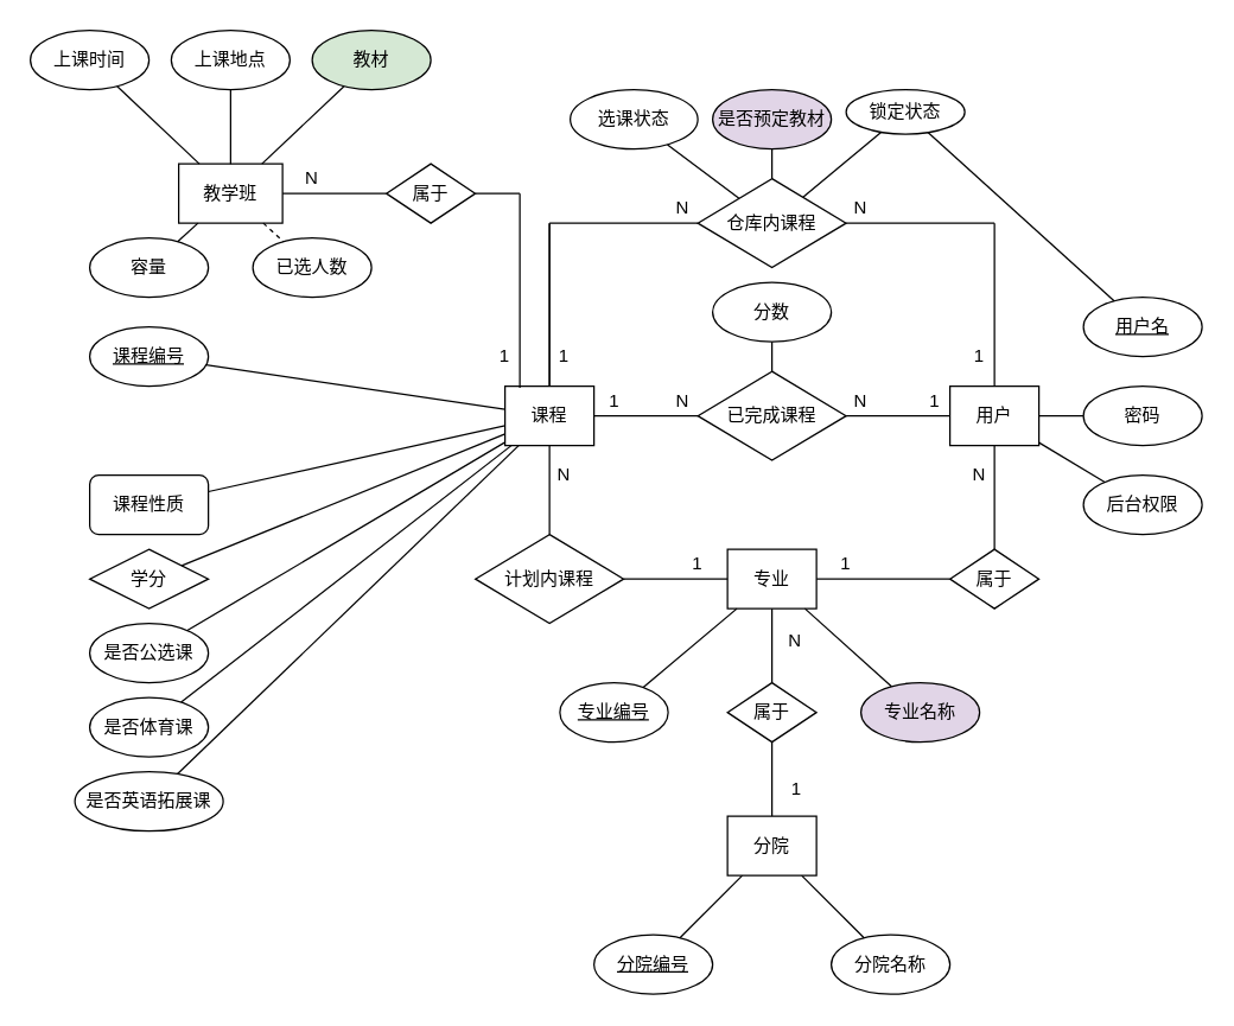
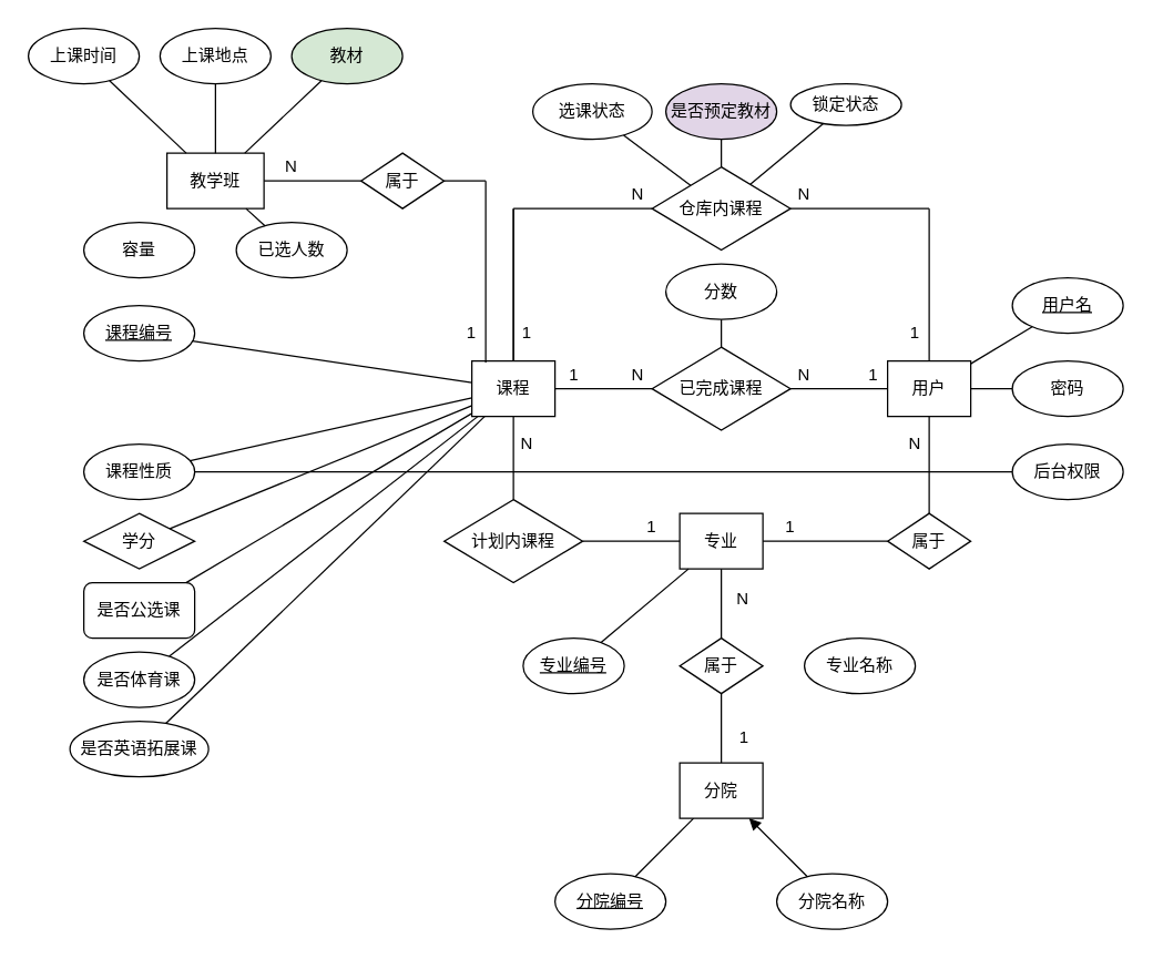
  <mxCell id="0" />
  <mxCell id="1" parent="0" />
  <mxCell id="2" value="用户" style="rounded=0;whiteSpace=wrap;html=1;" vertex="1" parent="1"><mxGeometry x="640" y="260" width="60" height="40" as="geometry" /></mxCell>
  <mxCell id="3" value="课程" style="rounded=0;whiteSpace=wrap;html=1;" vertex="1" parent="1"><mxGeometry x="340" y="260" width="60" height="40" as="geometry" /></mxCell>
  <mxCell id="4" value="教学班" style="rounded=0;whiteSpace=wrap;html=1;" vertex="1" parent="1"><mxGeometry x="120" y="110" width="70" height="40" as="geometry" /></mxCell>
  <mxCell id="5" value="仓库内课程" style="rhombus;whiteSpace=wrap;html=1;" vertex="1" parent="1"><mxGeometry x="470" y="120" width="100" height="60" as="geometry" /></mxCell>
  <mxCell id="6" value="属于" style="rhombus;whiteSpace=wrap;html=1;" vertex="1" parent="1"><mxGeometry x="490" y="460" width="60" height="40" as="geometry" /></mxCell>
  <mxCell id="7" value="属于" style="rhombus;whiteSpace=wrap;html=1;" vertex="1" parent="1"><mxGeometry x="260" y="110" width="60" height="40" as="geometry" /></mxCell>
  <mxCell id="8" value="属于" style="rhombus;whiteSpace=wrap;html=1;" vertex="1" parent="1"><mxGeometry x="640" y="370" width="60" height="40" as="geometry" /></mxCell>
- <mxCell id="9" value="专业名称" style="ellipse;whiteSpace=wrap;html=1;fillColor=#e1d5e7;" vertex="1" parent="1"><mxGeometry x="580" y="460" width="80" height="40" as="geometry" /></mxCell>
+ <mxCell id="9" value="专业名称" style="ellipse;whiteSpace=wrap;html=1;" vertex="1" parent="1"><mxGeometry x="580" y="460" width="80" height="40" as="geometry" /></mxCell>
  <mxCell id="10" value="已完成课程" style="shape=rhombus;perimeter=rhombusPerimeter;whiteSpace=wrap;html=1;align=center;" vertex="1" parent="1"><mxGeometry x="470" y="250" width="100" height="60" as="geometry" /></mxCell>
  <mxCell id="11" value="计划内课程" style="shape=rhombus;perimeter=rhombusPerimeter;whiteSpace=wrap;html=1;align=center;" vertex="1" parent="1"><mxGeometry x="320" y="360" width="100" height="60" as="geometry" /></mxCell>
  <mxCell id="12" value="专业编号" style="ellipse;whiteSpace=wrap;html=1;align=center;fontStyle=4;" vertex="1" parent="1"><mxGeometry x="377" y="460" width="73" height="40" as="geometry" /></mxCell>
  <mxCell id="13" value="专业" style="whiteSpace=wrap;html=1;align=center;" vertex="1" parent="1"><mxGeometry x="490" y="370" width="60" height="40" as="geometry" /></mxCell>
  <mxCell id="14" value="" style="endArrow=none;html=1;rounded=0;entryX=0.5;entryY=0;entryDx=0;entryDy=0;" edge="1" parent="1" source="6" target="24"><mxGeometry relative="1" as="geometry"><mxPoint x="370" y="370" as="sourcePoint" /><mxPoint x="520" y="540" as="targetPoint" /></mxGeometry></mxCell>
  <mxCell id="15" value="1" style="resizable=0;html=1;align=right;verticalAlign=bottom;" connectable="0" vertex="1" parent="14"><mxGeometry x="1" relative="1" as="geometry"><mxPoint x="20" y="-10" as="offset" /></mxGeometry></mxCell>
  <mxCell id="16" value="" style="endArrow=none;html=1;rounded=0;" edge="1" parent="1" source="6" target="13"><mxGeometry relative="1" as="geometry"><mxPoint x="370" y="370" as="sourcePoint" /><mxPoint x="530" y="410" as="targetPoint" /></mxGeometry></mxCell>
  <mxCell id="17" value="N" style="resizable=0;html=1;align=right;verticalAlign=bottom;" connectable="0" vertex="1" parent="16"><mxGeometry x="1" relative="1" as="geometry"><mxPoint x="20" y="30" as="offset" /></mxGeometry></mxCell>
  <mxCell id="18" value="" style="endArrow=none;html=1;rounded=0;" edge="1" parent="1" source="12" target="13"><mxGeometry relative="1" as="geometry"><mxPoint x="370" y="370" as="sourcePoint" /><mxPoint x="530" y="370" as="targetPoint" /></mxGeometry></mxCell>
- <mxCell id="19" value="" style="endArrow=none;html=1;rounded=0;" edge="1" parent="1" source="13" target="9"><mxGeometry relative="1" as="geometry"><mxPoint x="370" y="370" as="sourcePoint" /><mxPoint x="530" y="370" as="targetPoint" /></mxGeometry></mxCell>
  <mxCell id="20" value="分院编号" style="ellipse;whiteSpace=wrap;html=1;align=center;fontStyle=4;" vertex="1" parent="1"><mxGeometry x="400" y="630" width="80" height="40" as="geometry" /></mxCell>
  <mxCell id="21" value="分院名称" style="ellipse;whiteSpace=wrap;html=1;align=center;" vertex="1" parent="1"><mxGeometry x="560" y="630" width="80" height="40" as="geometry" /></mxCell>
- <mxCell id="22" value="" style="endArrow=none;html=1;rounded=0;" edge="1" parent="1" source="21" target="24"><mxGeometry relative="1" as="geometry"><mxPoint x="370" y="450" as="sourcePoint" /><mxPoint x="550" y="585" as="targetPoint" /></mxGeometry></mxCell>
+ <mxCell id="22" value="" style="endArrow=block;html=1;rounded=0;" edge="1" parent="1" source="21" target="24"><mxGeometry relative="1" as="geometry"><mxPoint x="370" y="450" as="sourcePoint" /><mxPoint x="550" y="585" as="targetPoint" /></mxGeometry></mxCell>
  <mxCell id="23" value="" style="endArrow=none;html=1;rounded=0;" edge="1" parent="1" source="20" target="24"><mxGeometry relative="1" as="geometry"><mxPoint x="370" y="450" as="sourcePoint" /><mxPoint x="490" y="600" as="targetPoint" /></mxGeometry></mxCell>
  <mxCell id="24" value="分院" style="whiteSpace=wrap;html=1;align=center;" vertex="1" parent="1"><mxGeometry x="490" y="550" width="60" height="40" as="geometry" /></mxCell>
  <mxCell id="25" value="" style="endArrow=none;html=1;rounded=0;" edge="1" parent="1" source="11" target="13"><mxGeometry relative="1" as="geometry"><mxPoint x="370" y="370" as="sourcePoint" /><mxPoint x="520" y="320" as="targetPoint" /></mxGeometry></mxCell>
  <mxCell id="26" value="" style="endArrow=none;html=1;rounded=0;" edge="1" parent="1" source="11" target="3"><mxGeometry relative="1" as="geometry"><mxPoint x="370" y="410" as="sourcePoint" /><mxPoint x="530" y="410" as="targetPoint" /></mxGeometry></mxCell>
  <mxCell id="27" value="" style="endArrow=none;html=1;rounded=0;" edge="1" parent="1" source="8" target="13"><mxGeometry relative="1" as="geometry"><mxPoint x="370" y="360" as="sourcePoint" /><mxPoint x="530" y="360" as="targetPoint" /></mxGeometry></mxCell>
  <mxCell id="28" value="" style="endArrow=none;html=1;rounded=0;" edge="1" parent="1" source="8" target="2"><mxGeometry relative="1" as="geometry"><mxPoint x="600" y="370" as="sourcePoint" /><mxPoint x="530" y="410" as="targetPoint" /></mxGeometry></mxCell>
  <mxCell id="29" value="" style="endArrow=none;html=1;rounded=0;" edge="1" parent="1" source="3" target="10"><mxGeometry relative="1" as="geometry"><mxPoint x="430" y="330" as="sourcePoint" /><mxPoint x="590" y="330" as="targetPoint" /></mxGeometry></mxCell>
  <mxCell id="30" value="" style="endArrow=none;html=1;rounded=0;" edge="1" parent="1" source="10" target="2"><mxGeometry relative="1" as="geometry"><mxPoint x="370" y="250" as="sourcePoint" /><mxPoint x="640" y="230" as="targetPoint" /></mxGeometry></mxCell>
  <mxCell id="31" value="分数" style="ellipse;whiteSpace=wrap;html=1;align=center;" vertex="1" parent="1"><mxGeometry x="480" y="190" width="80" height="40" as="geometry" /></mxCell>
  <mxCell id="32" value="" style="endArrow=none;html=1;rounded=0;" edge="1" parent="1" source="10" target="31"><mxGeometry relative="1" as="geometry"><mxPoint x="370" y="330" as="sourcePoint" /><mxPoint x="530" y="330" as="targetPoint" /></mxGeometry></mxCell>
  <mxCell id="33" value="锁定状态" style="ellipse;whiteSpace=wrap;html=1;align=center;" vertex="1" parent="1"><mxGeometry x="570" y="60" width="80" height="30" as="geometry" /></mxCell>
  <mxCell id="34" value="选课状态" style="ellipse;whiteSpace=wrap;html=1;align=center;" vertex="1" parent="1"><mxGeometry x="384" y="60" width="86" height="40" as="geometry" /></mxCell>
  <mxCell id="35" value="" style="endArrow=none;html=1;rounded=0;" edge="1" parent="1" source="3"><mxGeometry relative="1" as="geometry"><mxPoint x="370" y="330" as="sourcePoint" /><mxPoint x="370" y="150" as="targetPoint" /></mxGeometry></mxCell>
  <mxCell id="36" value="" style="endArrow=none;html=1;rounded=0;" edge="1" parent="1" source="3"><mxGeometry relative="1" as="geometry"><mxPoint x="370" y="260" as="sourcePoint" /><mxPoint x="370" y="150" as="targetPoint" /></mxGeometry></mxCell>
  <mxCell id="37" value="" style="endArrow=none;html=1;rounded=0;" edge="1" parent="1" target="5"><mxGeometry relative="1" as="geometry"><mxPoint x="370" y="150" as="sourcePoint" /><mxPoint x="530" y="330" as="targetPoint" /></mxGeometry></mxCell>
  <mxCell id="38" value="1" style="text;html=1;strokeColor=none;fillColor=none;align=center;verticalAlign=middle;whiteSpace=wrap;rounded=0;" vertex="1" parent="1"><mxGeometry x="360" y="230" width="40" height="20" as="geometry" /></mxCell>
  <mxCell id="39" value="" style="endArrow=none;html=1;rounded=0;" edge="1" parent="1" source="5"><mxGeometry relative="1" as="geometry"><mxPoint x="370" y="330" as="sourcePoint" /><mxPoint x="670" y="150" as="targetPoint" /></mxGeometry></mxCell>
  <mxCell id="40" value="" style="endArrow=none;html=1;rounded=0;" edge="1" parent="1" source="2"><mxGeometry relative="1" as="geometry"><mxPoint x="370" y="330" as="sourcePoint" /><mxPoint x="670" y="150" as="targetPoint" /></mxGeometry></mxCell>
  <mxCell id="41" value="1" style="text;html=1;strokeColor=none;fillColor=none;align=center;verticalAlign=middle;whiteSpace=wrap;rounded=0;" vertex="1" parent="1"><mxGeometry x="640" y="230" width="40" height="20" as="geometry" /></mxCell>
  <mxCell id="42" value="N" style="text;html=1;strokeColor=none;fillColor=none;align=center;verticalAlign=middle;whiteSpace=wrap;rounded=0;" vertex="1" parent="1"><mxGeometry x="640" y="310" width="40" height="20" as="geometry" /></mxCell>
  <mxCell id="43" value="N" style="text;html=1;strokeColor=none;fillColor=none;align=center;verticalAlign=middle;whiteSpace=wrap;rounded=0;" vertex="1" parent="1"><mxGeometry x="360" y="310" width="40" height="20" as="geometry" /></mxCell>
  <mxCell id="44" value="1" style="text;html=1;strokeColor=none;fillColor=none;align=center;verticalAlign=middle;whiteSpace=wrap;rounded=0;" vertex="1" parent="1"><mxGeometry x="450" y="370" width="40" height="20" as="geometry" /></mxCell>
  <mxCell id="45" value="1" style="text;html=1;strokeColor=none;fillColor=none;align=center;verticalAlign=middle;whiteSpace=wrap;rounded=0;" vertex="1" parent="1"><mxGeometry x="550" y="370" width="40" height="20" as="geometry" /></mxCell>
  <mxCell id="46" value="1" style="text;html=1;strokeColor=none;fillColor=none;align=center;verticalAlign=middle;whiteSpace=wrap;rounded=0;" vertex="1" parent="1"><mxGeometry x="394" y="260" width="40" height="20" as="geometry" /></mxCell>
  <mxCell id="47" value="N" style="text;html=1;strokeColor=none;fillColor=none;align=center;verticalAlign=middle;whiteSpace=wrap;rounded=0;" vertex="1" parent="1"><mxGeometry x="560" y="260" width="40" height="20" as="geometry" /></mxCell>
  <mxCell id="48" value="N" style="text;html=1;strokeColor=none;fillColor=none;align=center;verticalAlign=middle;whiteSpace=wrap;rounded=0;" vertex="1" parent="1"><mxGeometry x="440" y="130" width="40" height="20" as="geometry" /></mxCell>
  <mxCell id="49" value="N" style="text;html=1;strokeColor=none;fillColor=none;align=center;verticalAlign=middle;whiteSpace=wrap;rounded=0;" vertex="1" parent="1"><mxGeometry x="560" y="130" width="40" height="20" as="geometry" /></mxCell>
  <mxCell id="50" value="" style="endArrow=none;html=1;rounded=0;" edge="1" parent="1" source="34" target="5"><mxGeometry relative="1" as="geometry"><mxPoint x="370" y="160" as="sourcePoint" /><mxPoint x="530" y="160" as="targetPoint" /></mxGeometry></mxCell>
  <mxCell id="51" value="" style="endArrow=none;html=1;rounded=0;" edge="1" parent="1" source="5" target="33"><mxGeometry relative="1" as="geometry"><mxPoint x="370" y="160" as="sourcePoint" /><mxPoint x="530" y="160" as="targetPoint" /></mxGeometry></mxCell>
  <mxCell id="52" value="用户名" style="ellipse;whiteSpace=wrap;html=1;align=center;fontStyle=4;" vertex="1" parent="1"><mxGeometry x="730" y="200" width="80" height="40" as="geometry" /></mxCell>
  <mxCell id="53" value="密码" style="ellipse;whiteSpace=wrap;html=1;align=center;" vertex="1" parent="1"><mxGeometry x="730" y="260" width="80" height="40" as="geometry" /></mxCell>
  <mxCell id="54" value="后台权限" style="ellipse;whiteSpace=wrap;html=1;align=center;" vertex="1" parent="1"><mxGeometry x="730" y="320" width="80" height="40" as="geometry" /></mxCell>
  <mxCell id="55" value="" style="endArrow=none;html=1;rounded=0;" edge="1" parent="1" source="2" target="53"><mxGeometry relative="1" as="geometry"><mxPoint x="370" y="330" as="sourcePoint" /><mxPoint x="530" y="330" as="targetPoint" /></mxGeometry></mxCell>
- <mxCell id="56" value="" style="endArrow=none;html=1;rounded=0;" edge="1" parent="1" source="52" target="33"><mxGeometry relative="1" as="geometry"><mxPoint x="370" y="330" as="sourcePoint" /><mxPoint x="530" y="330" as="targetPoint" /></mxGeometry></mxCell>
- <mxCell id="57" value="" style="endArrow=none;html=1;rounded=0;" edge="1" parent="1" source="54" target="2"><mxGeometry relative="1" as="geometry"><mxPoint x="370" y="330" as="sourcePoint" /><mxPoint x="530" y="330" as="targetPoint" /></mxGeometry></mxCell>
+ <mxCell id="56" value="" style="endArrow=none;html=1;rounded=0;" edge="1" parent="1" source="52" target="2"><mxGeometry relative="1" as="geometry"><mxPoint x="370" y="330" as="sourcePoint" /><mxPoint x="530" y="330" as="targetPoint" /></mxGeometry></mxCell>
+ <mxCell id="57" value="" style="endArrow=none;html=1;rounded=0;" edge="1" parent="1" source="54" target="59"><mxGeometry relative="1" as="geometry"><mxPoint x="370" y="330" as="sourcePoint" /><mxPoint x="530" y="330" as="targetPoint" /></mxGeometry></mxCell>
  <mxCell id="58" value="课程编号" style="ellipse;whiteSpace=wrap;html=1;align=center;fontStyle=4;" vertex="1" parent="1"><mxGeometry x="60" y="220" width="80" height="40" as="geometry" /></mxCell>
- <mxCell id="59" value="课程性质" style="whiteSpace=wrap;html=1;align=center;rounded=1;" vertex="1" parent="1"><mxGeometry x="60" y="320" width="80" height="40" as="geometry" /></mxCell>
+ <mxCell id="59" value="课程性质" style="ellipse;whiteSpace=wrap;html=1;align=center;" vertex="1" parent="1"><mxGeometry x="60" y="320" width="80" height="40" as="geometry" /></mxCell>
  <mxCell id="60" value="学分" style="rhombus;whiteSpace=wrap;html=1;align=center;" vertex="1" parent="1"><mxGeometry x="60" y="370" width="80" height="40" as="geometry" /></mxCell>
- <mxCell id="61" value="是否公选课" style="ellipse;whiteSpace=wrap;html=1;align=center;" vertex="1" parent="1"><mxGeometry x="60" y="420" width="80" height="40" as="geometry" /></mxCell>
+ <mxCell id="61" value="是否公选课" style="whiteSpace=wrap;html=1;align=center;rounded=1;" vertex="1" parent="1"><mxGeometry x="60" y="420" width="80" height="40" as="geometry" /></mxCell>
  <mxCell id="62" value="是否体育课" style="ellipse;whiteSpace=wrap;html=1;align=center;" vertex="1" parent="1"><mxGeometry x="60" y="470" width="80" height="40" as="geometry" /></mxCell>
  <mxCell id="63" value="是否英语拓展课" style="ellipse;whiteSpace=wrap;html=1;align=center;" vertex="1" parent="1"><mxGeometry x="50" y="520" width="100" height="40" as="geometry" /></mxCell>
  <mxCell id="64" value="" style="endArrow=none;html=1;rounded=0;" edge="1" parent="1" source="58" target="3"><mxGeometry relative="1" as="geometry"><mxPoint x="370" y="320" as="sourcePoint" /><mxPoint x="530" y="320" as="targetPoint" /></mxGeometry></mxCell>
  <mxCell id="65" value="" style="endArrow=none;html=1;rounded=0;" edge="1" parent="1" source="59" target="3"><mxGeometry relative="1" as="geometry"><mxPoint x="284.891" y="330.22" as="sourcePoint" /><mxPoint x="360" y="308.571" as="targetPoint" /></mxGeometry></mxCell>
  <mxCell id="66" value="" style="endArrow=none;html=1;rounded=0;" edge="1" parent="1"><mxGeometry relative="1" as="geometry"><mxPoint x="350" y="261" as="sourcePoint" /><mxPoint x="350" y="130" as="targetPoint" /></mxGeometry></mxCell>
  <mxCell id="67" value="" style="endArrow=none;html=1;rounded=0;" edge="1" parent="1" target="7"><mxGeometry relative="1" as="geometry"><mxPoint x="350" y="130" as="sourcePoint" /><mxPoint x="530" y="320" as="targetPoint" /></mxGeometry></mxCell>
  <mxCell id="68" value="" style="endArrow=none;html=1;rounded=0;" edge="1" parent="1" source="60" target="3"><mxGeometry relative="1" as="geometry"><mxPoint x="370" y="410" as="sourcePoint" /><mxPoint x="530" y="410" as="targetPoint" /></mxGeometry></mxCell>
  <mxCell id="69" value="" style="endArrow=none;html=1;rounded=0;" edge="1" parent="1" source="61" target="3"><mxGeometry relative="1" as="geometry"><mxPoint x="370" y="410" as="sourcePoint" /><mxPoint x="530" y="410" as="targetPoint" /></mxGeometry></mxCell>
  <mxCell id="70" value="" style="endArrow=none;html=1;rounded=0;" edge="1" parent="1" source="62" target="3"><mxGeometry relative="1" as="geometry"><mxPoint x="370" y="410" as="sourcePoint" /><mxPoint x="530" y="410" as="targetPoint" /></mxGeometry></mxCell>
  <mxCell id="71" value="" style="endArrow=none;html=1;rounded=0;" edge="1" parent="1" source="63" target="3"><mxGeometry relative="1" as="geometry"><mxPoint x="370" y="410" as="sourcePoint" /><mxPoint x="530" y="410" as="targetPoint" /></mxGeometry></mxCell>
  <mxCell id="72" value="" style="endArrow=none;html=1;rounded=0;" edge="1" parent="1" source="4" target="7"><mxGeometry relative="1" as="geometry"><mxPoint x="370" y="240" as="sourcePoint" /><mxPoint x="530" y="240" as="targetPoint" /></mxGeometry></mxCell>
  <mxCell id="73" value="1" style="text;html=1;strokeColor=none;fillColor=none;align=center;verticalAlign=middle;whiteSpace=wrap;rounded=0;" vertex="1" parent="1"><mxGeometry x="320" y="230" width="40" height="20" as="geometry" /></mxCell>
  <mxCell id="74" value="N" style="text;html=1;strokeColor=none;fillColor=none;align=center;verticalAlign=middle;whiteSpace=wrap;rounded=0;" vertex="1" parent="1"><mxGeometry x="190" y="110" width="40" height="20" as="geometry" /></mxCell>
  <mxCell id="75" value="N" style="text;html=1;strokeColor=none;fillColor=none;align=center;verticalAlign=middle;whiteSpace=wrap;rounded=0;" vertex="1" parent="1"><mxGeometry x="440" y="260" width="40" height="20" as="geometry" /></mxCell>
  <mxCell id="76" value="1" style="text;html=1;strokeColor=none;fillColor=none;align=center;verticalAlign=middle;whiteSpace=wrap;rounded=0;" vertex="1" parent="1"><mxGeometry x="610" y="260" width="40" height="20" as="geometry" /></mxCell>
  <mxCell id="77" value="上课时间" style="ellipse;whiteSpace=wrap;html=1;align=center;" vertex="1" parent="1"><mxGeometry x="20" y="20" width="80" height="40" as="geometry" /></mxCell>
  <mxCell id="78" value="上课地点" style="ellipse;whiteSpace=wrap;html=1;align=center;" vertex="1" parent="1"><mxGeometry x="115" y="20" width="80" height="40" as="geometry" /></mxCell>
  <mxCell id="79" value="教材" style="ellipse;whiteSpace=wrap;html=1;align=center;fillColor=#d5e8d4;" vertex="1" parent="1"><mxGeometry x="210" y="20" width="80" height="40" as="geometry" /></mxCell>
  <mxCell id="80" value="是否预定教材" style="ellipse;whiteSpace=wrap;html=1;align=center;fillColor=#e1d5e7;" vertex="1" parent="1"><mxGeometry x="480" y="60" width="80" height="40" as="geometry" /></mxCell>
  <mxCell id="81" value="" style="endArrow=none;html=1;rounded=0;" edge="1" parent="1" source="80" target="5"><mxGeometry relative="1" as="geometry"><mxPoint x="370" y="160" as="sourcePoint" /><mxPoint x="522" y="160" as="targetPoint" /></mxGeometry></mxCell>
  <mxCell id="82" value="容量" style="ellipse;whiteSpace=wrap;html=1;align=center;" vertex="1" parent="1"><mxGeometry x="60" y="160" width="80" height="40" as="geometry" /></mxCell>
  <mxCell id="83" value="已选人数" style="ellipse;whiteSpace=wrap;html=1;align=center;" vertex="1" parent="1"><mxGeometry x="170" y="160" width="80" height="40" as="geometry" /></mxCell>
  <mxCell id="84" value="" style="endArrow=none;html=1;rounded=0;" edge="1" parent="1" source="77" target="4"><mxGeometry relative="1" as="geometry"><mxPoint x="370" y="240" as="sourcePoint" /><mxPoint x="530" y="240" as="targetPoint" /></mxGeometry></mxCell>
  <mxCell id="85" value="" style="endArrow=none;html=1;rounded=0;" edge="1" parent="1" source="78" target="4"><mxGeometry relative="1" as="geometry"><mxPoint x="370" y="240" as="sourcePoint" /><mxPoint x="530" y="240" as="targetPoint" /></mxGeometry></mxCell>
  <mxCell id="86" value="" style="endArrow=none;html=1;rounded=0;" edge="1" parent="1" source="79" target="4"><mxGeometry relative="1" as="geometry"><mxPoint x="370" y="240" as="sourcePoint" /><mxPoint x="530" y="240" as="targetPoint" /></mxGeometry></mxCell>
- <mxCell id="87" value="" style="endArrow=none;html=1;rounded=0;dashed=1;" edge="1" parent="1" source="4" target="83"><mxGeometry relative="1" as="geometry"><mxPoint x="370" y="240" as="sourcePoint" /><mxPoint x="530" y="240" as="targetPoint" /></mxGeometry></mxCell>
- <mxCell id="88" value="" style="endArrow=none;html=1;rounded=0;" edge="1" parent="1" source="4" target="82"><mxGeometry relative="1" as="geometry"><mxPoint x="370" y="240" as="sourcePoint" /><mxPoint x="530" y="240" as="targetPoint" /></mxGeometry></mxCell>
+ <mxCell id="87" value="" style="endArrow=none;html=1;rounded=0;" edge="1" parent="1" source="4" target="83"><mxGeometry relative="1" as="geometry"><mxPoint x="370" y="240" as="sourcePoint" /><mxPoint x="530" y="240" as="targetPoint" /></mxGeometry></mxCell>
